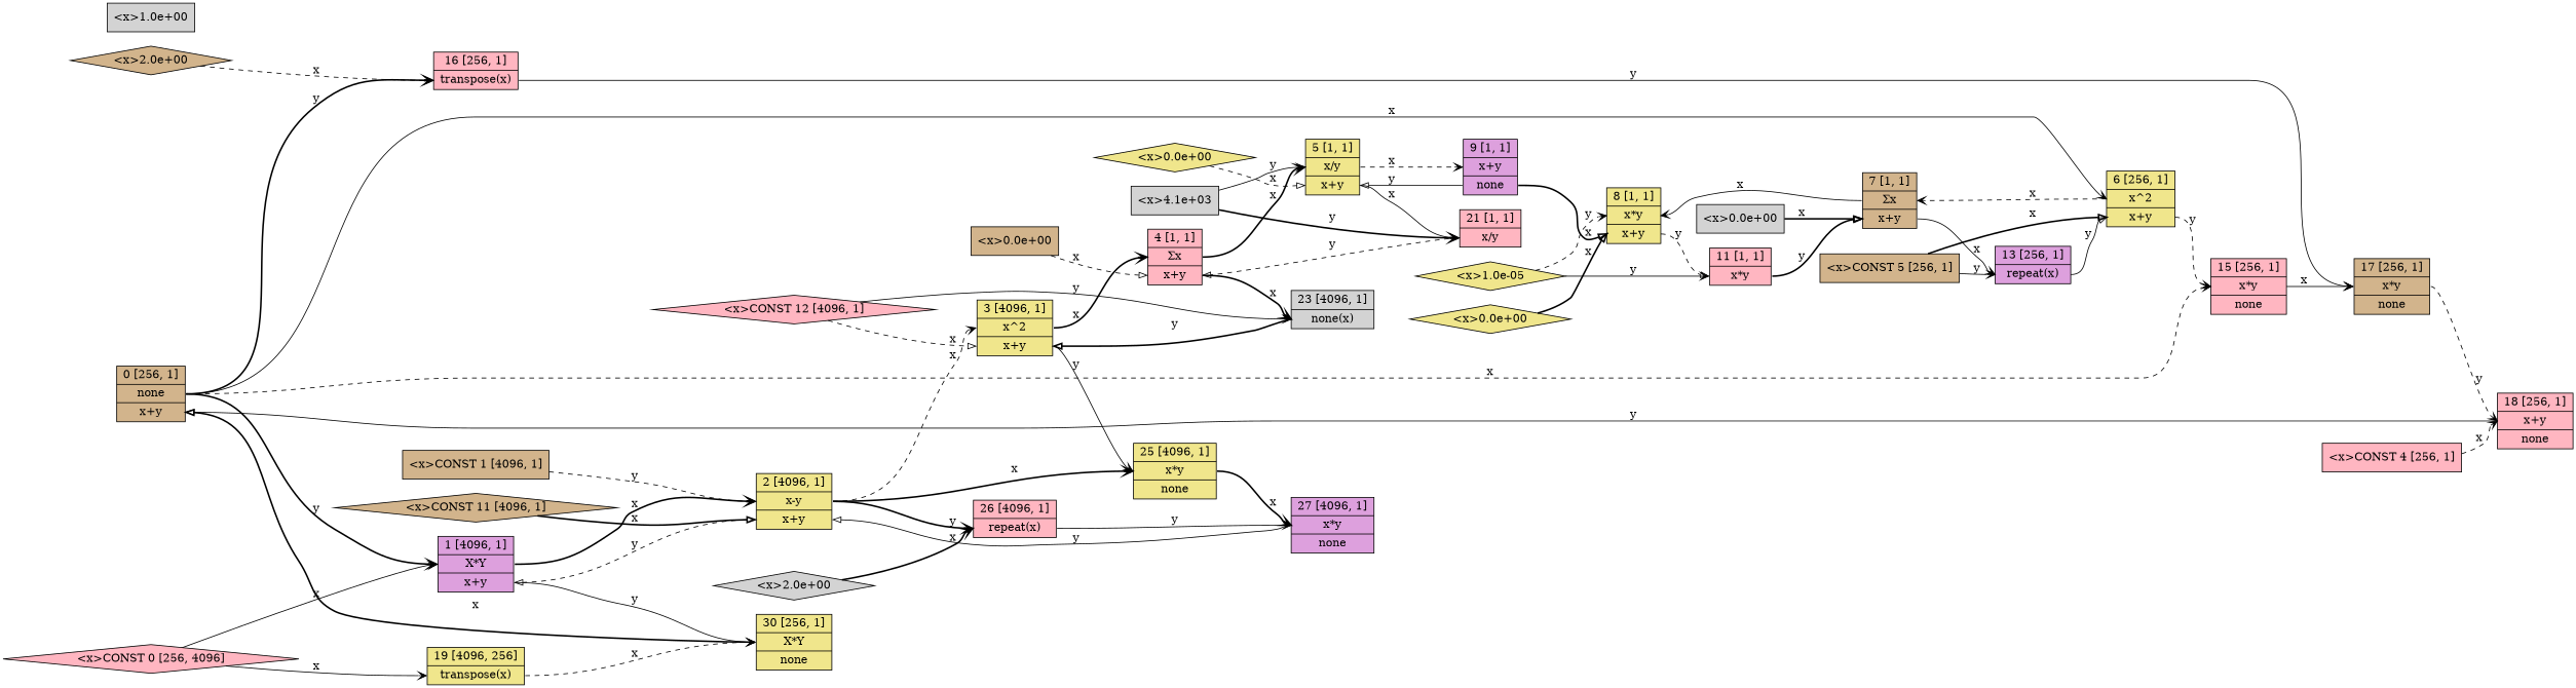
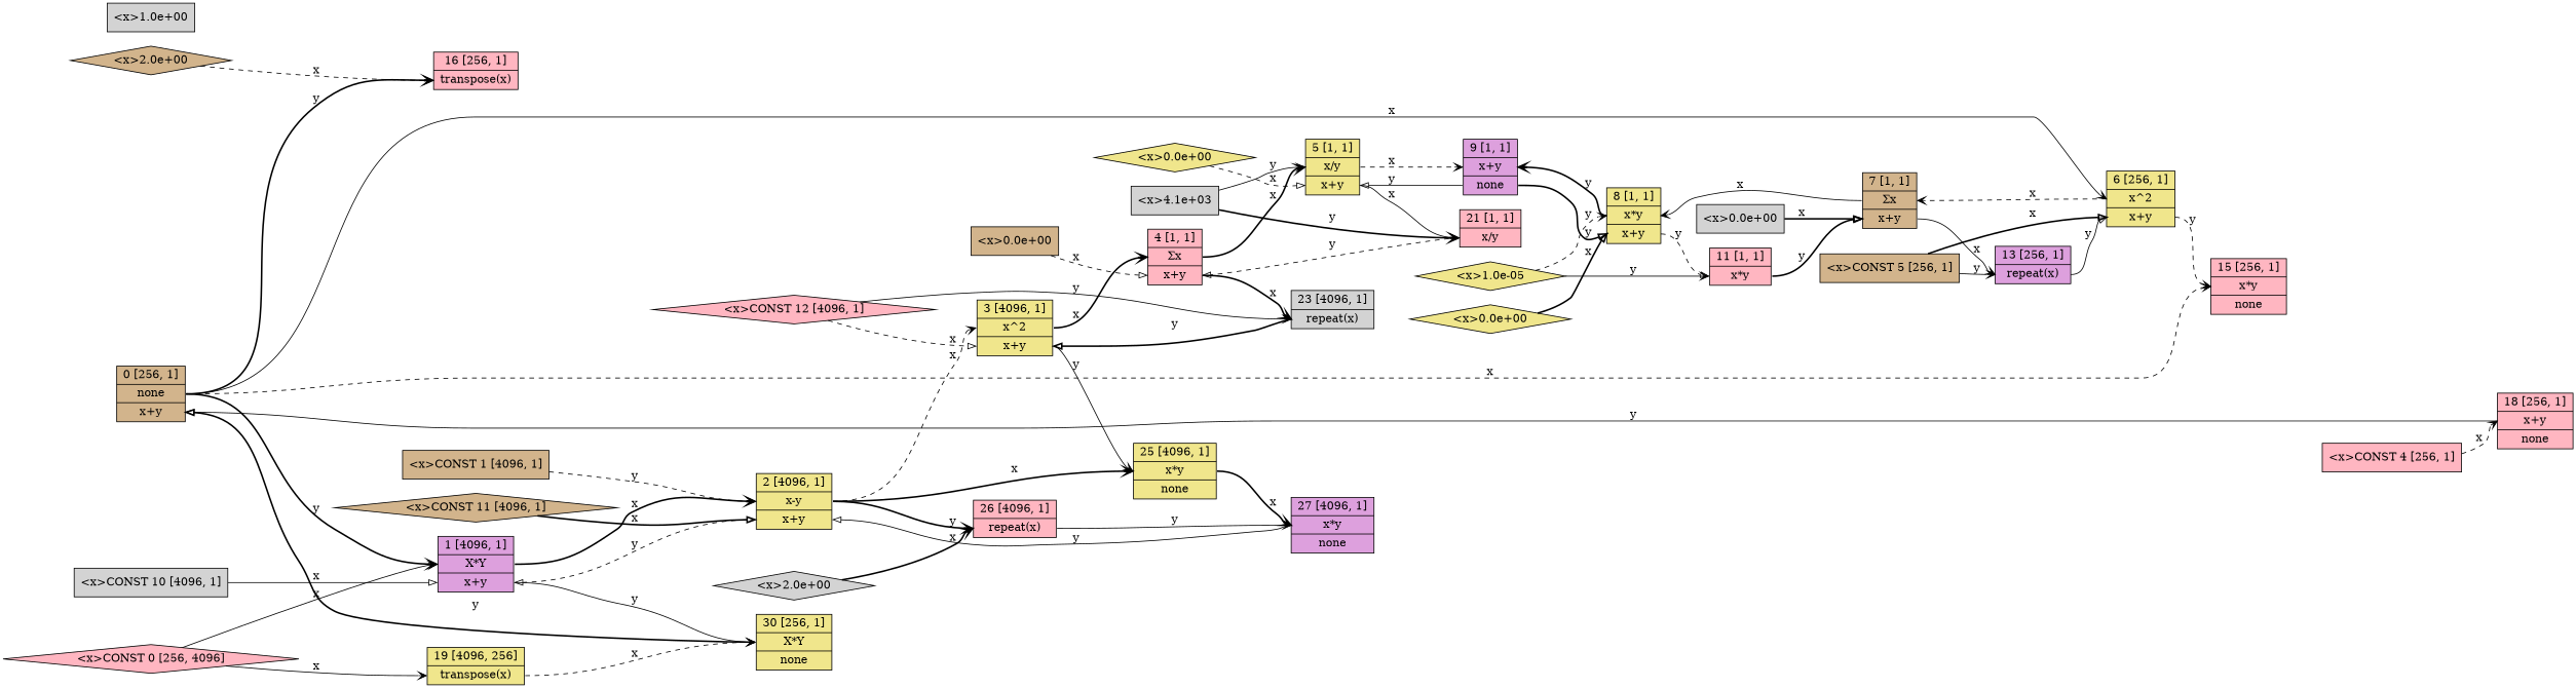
  digraph {
    newrank=true
    rankdir=LR
    node [fillcolor=khaki shape=record style=filled]
    edge [arrowhead=vee headport=x style=bold tailport=x]
    n1 [fillcolor=tan label="0 [256, 1] | <x>none | <g>x+y"]
    n2 [fillcolor=plum label="1 [4096, 1] | <x>X*Y | <g>x+y"]
    n3 [label="6 [256, 1] | <x>x^2 | <g>x+y"]
    n4 [fillcolor=lightpink label="15 [256, 1] | <x>x*y | <g>none"]
    n5 [fillcolor=lightpink label="16 [256, 1] | <x>transpose(x)"]
    n6 [label="2 [4096, 1] | <x>x-y | <g>x+y"]
    n7 [label="30 [256, 1] | <x>X*Y | <g>none"]
    n8 [fillcolor=tan label="7 [1, 1] | <x>Σx | <g>x+y"]
-   n9 [fillcolor=tan label="17 [256, 1] | <x>x*y | <g>none"]
    n10 [label="3 [4096, 1] | <x>x^2 | <g>x+y"]
    n11 [label="25 [4096, 1] | <x>x*y | <g>none"]
    n12 [fillcolor=lightpink label="26 [4096, 1] | <x>repeat(x)"]
    n13 [fillcolor=lightpink label="4 [1, 1] | <x>Σx | <g>x+y"]
    n14 [fillcolor=plum label="27 [4096, 1] | <x>x*y | <g>none"]
    n15 [label="5 [1, 1] | <x>x/y | <g>x+y"]
-   n16 [fillcolor=lightgrey label="23 [4096, 1] | <x>none(x)"]
+   n16 [fillcolor=lightgrey label="23 [4096, 1] | <x>repeat(x)"]
    n17 [fillcolor=plum label="9 [1, 1] | <x>x+y | <g>none"]
    n18 [fillcolor=lightpink label="21 [1, 1] | <x>x/y"]
    n19 [label="8 [1, 1] | <x>x*y | <g>x+y"]
    n20 [fillcolor=plum label="13 [256, 1] | <x>repeat(x)"]
    n21 [fillcolor=lightpink label="11 [1, 1] | <x>x*y"]
    n22 [fillcolor=lightpink label="18 [256, 1] | <x>x+y | <g>none"]
    n23 [label="19 [4096, 256] | <x>transpose(x)"]
    n24 [fillcolor=lightpink label="<x>CONST 0 [256, 4096]" shape=diamond]
    n25 [fillcolor=tan label="<x>CONST 1 [4096, 1]" shape=box]
    n26 [fillcolor=lightgrey label="<x>4.1e+03" shape=box]
    n27 [label="<x>1.0e-05" shape=diamond]
    n28 [fillcolor=lightpink label="<x>CONST 4 [256, 1]" shape=box]
    n29 [fillcolor=tan label="<x>CONST 5 [256, 1]" shape=box]
    n30 [fillcolor=lightgrey label="<x>0.0e+00" shape=box]
    n31 [label="<x>0.0e+00" shape=diamond]
    n32 [fillcolor=lightgrey label="<x>1.0e+00" shape=box]
    n33 [fillcolor=tan label="<x>2.0e+00" shape=diamond]
+   n34 [fillcolor=lightgrey label="<x>CONST 10 [4096, 1]" shape=box]
    n35 [fillcolor=tan label="<x>CONST 11 [4096, 1]" shape=diamond]
    n36 [fillcolor=lightpink label="<x>CONST 12 [4096, 1]" shape=diamond]
    n37 [fillcolor=tan label="<x>0.0e+00" shape=box]
    n38 [label="<x>0.0e+00" shape=diamond]
    n39 [fillcolor=lightgrey label="<x>2.0e+00" shape=diamond]
    n1 -> n2 [label=y]
    n1 -> n3 [label=x style=solid]
    n1 -> n4 [label=x style=dashed]
    n1 -> n5 [label=y]
    n2 -> n6 [label=x]
    n2 -> n7 [label=y style=solid tailport=g]
    n3 -> n4 [label=y style=dashed tailport=g]
    n3 -> n8 [label=x style=dashed]
-   n4 -> n9 [label=x style=solid]
-   n5 -> n9 [label=y style=solid]
    n6 -> n2 [arrowhead=empty headport=g label=y style=dashed tailport=g]
    n6 -> n10 [label=x style=dashed]
    n6 -> n11 [label=x]
    n6 -> n12 [label=y]
-   n7 -> n1 [arrowhead=empty headport=g label=x]
+   n7 -> n1 [arrowhead=empty headport=g label=y]
    n8 -> n19 [label=x style=solid]
    n8 -> n20 [label=x style=solid tailport=g]
-   n9 -> n22 [label=y style=dashed]
    n10 -> n11 [label=y style=solid tailport=g]
    n10 -> n13 [label=x]
    n11 -> n14 [label=x]
    n12 -> n14 [label=y style=solid]
    n13 -> n15 [label=x]
    n13 -> n16 [label=x tailport=g]
    n14 -> n6 [arrowhead=empty headport=g label=y style=solid]
    n15 -> n17 [label=x style=dashed]
    n15 -> n18 [label=x style=solid tailport=g]
    n16 -> n10 [arrowhead=empty headport=g label=y]
    n17 -> n15 [arrowhead=empty headport=g label=y style=solid tailport=g]
-   n17 -> n19 [arrowhead=empty headport=g label=x tailport=g]
+   n17 -> n19 [arrowhead=empty headport=g label=y tailport=g]
    n18 -> n13 [arrowhead=empty headport=g label=y style=dashed]
+   n19 -> n17 [label=y]
    n19 -> n21 [arrowhead=empty label=y style=dashed tailport=g]
    n20 -> n3 [arrowhead=empty headport=g label=y style=solid]
    n21 -> n8 [arrowhead=empty headport=g label=y]
    n22 -> n1 [arrowhead=empty headport=g label=y style=solid]
    n23 -> n7 [label=x style=dashed]
    n24 -> n2 [label=x style=solid]
    n24 -> n23 [label=x style=solid]
    n25 -> n6 [label=y style=dashed]
    n26 -> n15 [label=y style=solid]
    n26 -> n18 [label=y]
    n27 -> n19 [label=y style=dashed]
    n27 -> n21 [label=y style=solid]
    n28 -> n22 [label=x style=dashed]
    n29 -> n3 [arrowhead=empty headport=g label=x]
    n29 -> n20 [label=y style=solid]
    n30 -> n8 [arrowhead=empty headport=g label=x]
    n31 -> n19 [arrowhead=empty headport=g label=x]
    n33 -> n5 [label=x style=dashed]
+   n34 -> n2 [arrowhead=empty headport=g label=x style=solid]
    n35 -> n6 [arrowhead=empty headport=g label=x]
    n36 -> n10 [arrowhead=empty headport=g label=x style=dashed]
    n36 -> n16 [label=y style=solid]
    n37 -> n13 [arrowhead=empty headport=g label=x style=dashed]
    n38 -> n15 [arrowhead=empty headport=g label=x style=dashed]
    n39 -> n12 [label=x]
  }
